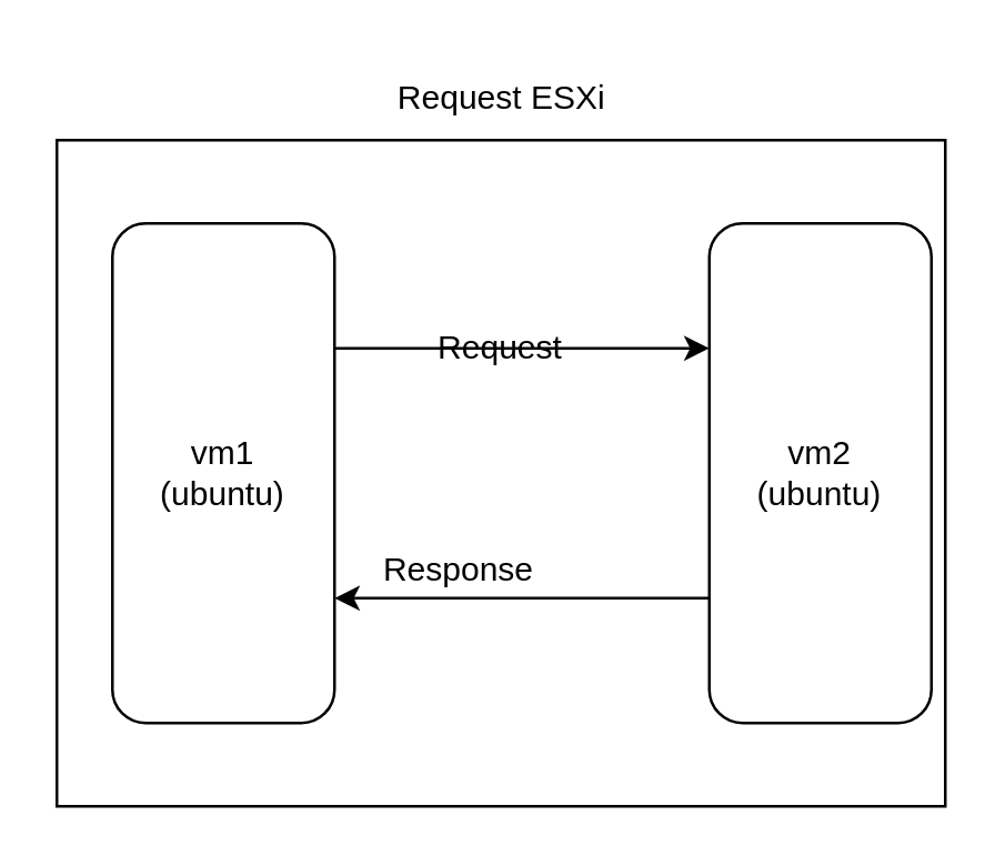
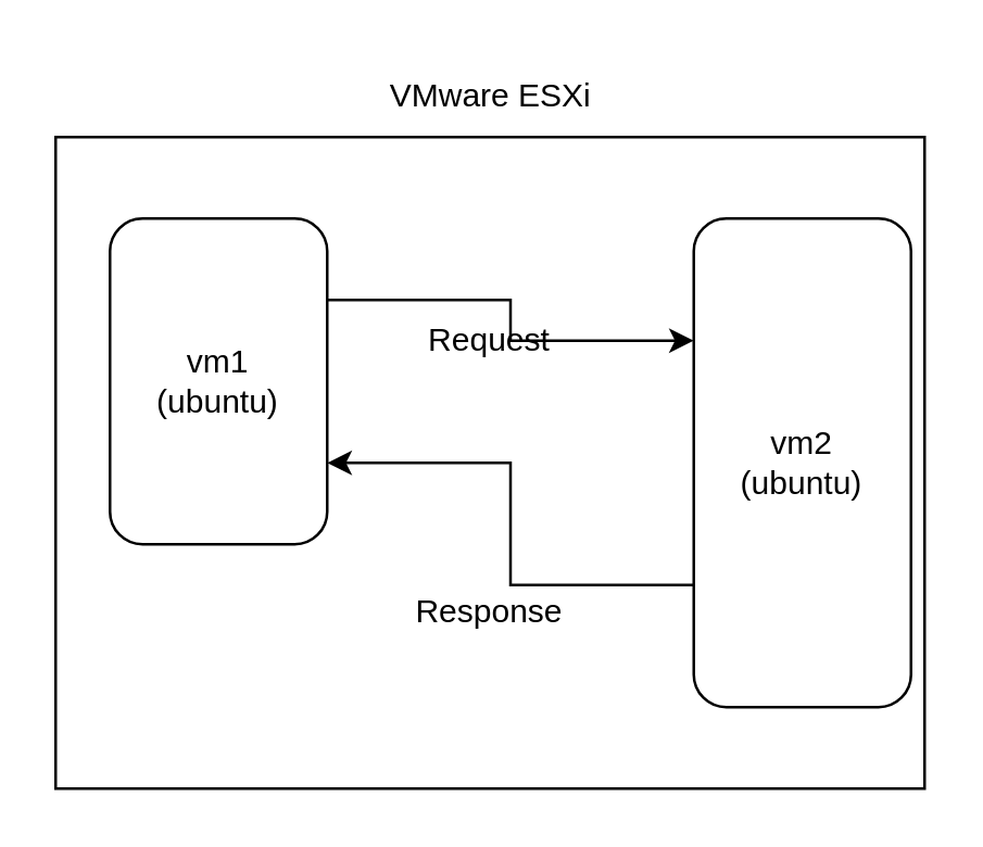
  <mxCell id="0" />
  <mxCell id="1" parent="0" />
  <mxCell id="2" value="" style="rounded=0;whiteSpace=wrap;html=1;" vertex="1" parent="1"><mxGeometry x="20" y="50" width="320" height="240" as="geometry" /></mxCell>
- <mxCell id="3" value="Request ESXi" style="text;html=1;align=center;verticalAlign=middle;resizable=0;points=[];autosize=1;strokeColor=none;fillColor=none;" vertex="1" parent="1"><mxGeometry x="130" y="20" width="100" height="30" as="geometry" /></mxCell>
+ <mxCell id="3" value="VMware ESXi" style="text;html=1;align=center;verticalAlign=middle;resizable=0;points=[];autosize=1;strokeColor=none;fillColor=none;" vertex="1" parent="1"><mxGeometry x="130" y="20" width="100" height="30" as="geometry" /></mxCell>
  <mxCell id="4" style="edgeStyle=orthogonalEdgeStyle;rounded=0;orthogonalLoop=1;jettySize=auto;html=1;exitX=1;exitY=0.25;exitDx=0;exitDy=0;entryX=0;entryY=0.25;entryDx=0;entryDy=0;" edge="1" parent="1" source="5" target="7"><mxGeometry relative="1" as="geometry" /></mxCell>
- <mxCell id="5" value="vm1&lt;div&gt;(ubuntu)&lt;/div&gt;" style="rounded=1;whiteSpace=wrap;html=1;" vertex="1" parent="1"><mxGeometry x="40" y="80" width="80" height="180" as="geometry" /></mxCell>
+ <mxCell id="5" value="vm1&lt;div&gt;(ubuntu)&lt;/div&gt;" style="rounded=1;whiteSpace=wrap;html=1;" vertex="1" parent="1"><mxGeometry x="40" y="80" width="80" height="120" as="geometry" /></mxCell>
  <mxCell id="6" style="edgeStyle=orthogonalEdgeStyle;rounded=0;orthogonalLoop=1;jettySize=auto;html=1;exitX=0;exitY=0.75;exitDx=0;exitDy=0;entryX=1;entryY=0.75;entryDx=0;entryDy=0;" edge="1" parent="1" source="7" target="5"><mxGeometry relative="1" as="geometry" /></mxCell>
  <mxCell id="7" value="vm2&lt;div&gt;(ubuntu)&lt;/div&gt;" style="rounded=1;whiteSpace=wrap;html=1;" vertex="1" parent="1"><mxGeometry x="255" y="80" width="80" height="180" as="geometry" /></mxCell>
  <mxCell id="8" value="Request" style="text;html=1;align=center;verticalAlign=middle;whiteSpace=wrap;rounded=0;" vertex="1" parent="1"><mxGeometry x="150" y="110" width="60" height="30" as="geometry" /></mxCell>
- <mxCell id="9" value="Response" style="text;html=1;align=center;verticalAlign=middle;whiteSpace=wrap;rounded=0;" vertex="1" parent="1"><mxGeometry x="135" y="190" width="60" height="30" as="geometry" /></mxCell>
+ <mxCell id="9" value="Response" style="text;html=1;align=center;verticalAlign=middle;whiteSpace=wrap;rounded=0;" vertex="1" parent="1"><mxGeometry x="150" y="210" width="60" height="30" as="geometry" /></mxCell>
